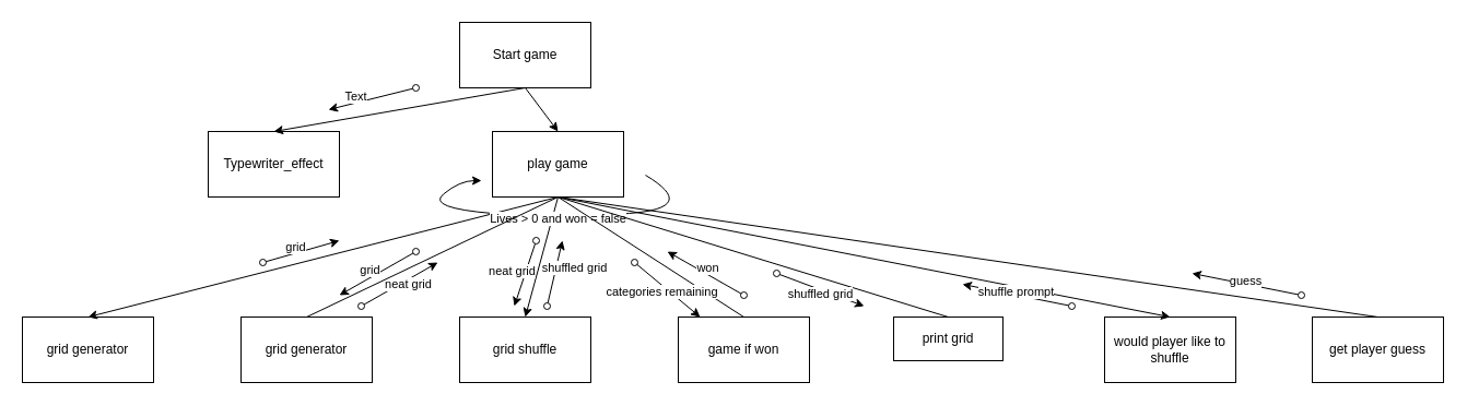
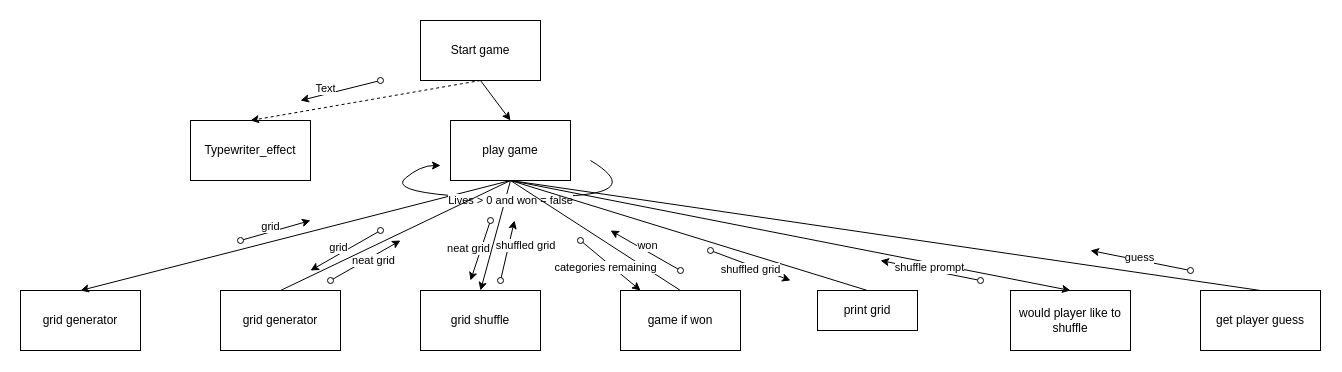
  <mxCell id="0" />
  <mxCell id="1" parent="0" />
  <mxCell id="2" value="play game" style="rounded=0;whiteSpace=wrap;html=1;" parent="1" vertex="1"><mxGeometry x="450" y="120" width="120" height="60" as="geometry" /></mxCell>
  <mxCell id="3" value="Start game" style="rounded=0;whiteSpace=wrap;html=1;" parent="1" vertex="1"><mxGeometry x="420" y="20" width="120" height="60" as="geometry" /></mxCell>
  <mxCell id="4" value="grid shuffle" style="rounded=0;whiteSpace=wrap;html=1;" parent="1" vertex="1"><mxGeometry x="420" y="290" width="120" height="60" as="geometry" /></mxCell>
  <mxCell id="5" value="grid generator" style="rounded=0;whiteSpace=wrap;html=1;" parent="1" vertex="1"><mxGeometry x="20" y="290" width="120" height="60" as="geometry" /></mxCell>
  <mxCell id="6" value="would player like to shuffle" style="rounded=0;whiteSpace=wrap;html=1;" parent="1" vertex="1"><mxGeometry x="1010" y="290" width="120" height="60" as="geometry" /></mxCell>
  <mxCell id="7" value="" style="endArrow=classic;html=1;rounded=0;exitX=0.5;exitY=1;exitDx=0;exitDy=0;entryX=0.5;entryY=0;entryDx=0;entryDy=0;" parent="1" source="3" target="2" edge="1"><mxGeometry width="50" height="50" relative="1" as="geometry"><mxPoint x="590" y="120" as="sourcePoint" /><mxPoint x="640" y="70" as="targetPoint" /></mxGeometry></mxCell>
  <mxCell id="8" value="" style="endArrow=classic;html=1;rounded=0;exitX=0.5;exitY=1;exitDx=0;exitDy=0;entryX=0.5;entryY=0;entryDx=0;entryDy=0;" parent="1" source="2" target="5" edge="1"><mxGeometry width="50" height="50" relative="1" as="geometry"><mxPoint x="680" y="170" as="sourcePoint" /><mxPoint x="730" y="120" as="targetPoint" /></mxGeometry></mxCell>
  <mxCell id="9" value="" style="endArrow=classic;html=1;rounded=0;exitX=0.5;exitY=1;exitDx=0;exitDy=0;entryX=0.5;entryY=0;entryDx=0;entryDy=0;" parent="1" source="2" target="4" edge="1"><mxGeometry width="50" height="50" relative="1" as="geometry"><mxPoint x="600" y="210" as="sourcePoint" /><mxPoint x="650" y="160" as="targetPoint" /></mxGeometry></mxCell>
  <mxCell id="10" value="Typewriter_effect" style="rounded=0;whiteSpace=wrap;html=1;" parent="1" vertex="1"><mxGeometry x="190" y="120" width="120" height="60" as="geometry" /></mxCell>
- <mxCell id="11" value="" style="endArrow=classic;html=1;rounded=0;exitX=0.5;exitY=1;exitDx=0;exitDy=0;entryX=0.5;entryY=0;entryDx=0;entryDy=0;" parent="1" source="3" target="10" edge="1"><mxGeometry width="50" height="50" relative="1" as="geometry"><mxPoint x="620" y="60" as="sourcePoint" /><mxPoint x="670" y="10" as="targetPoint" /></mxGeometry></mxCell>
+ <mxCell id="11" value="" style="endArrow=classic;html=1;rounded=0;exitX=0.5;exitY=1;exitDx=0;exitDy=0;entryX=0.5;entryY=0;entryDx=0;entryDy=0;dashed=1;" parent="1" source="3" target="10" edge="1"><mxGeometry width="50" height="50" relative="1" as="geometry"><mxPoint x="620" y="60" as="sourcePoint" /><mxPoint x="670" y="10" as="targetPoint" /></mxGeometry></mxCell>
  <mxCell id="12" value="" style="endArrow=classic;html=1;rounded=0;exitX=0.5;exitY=1;exitDx=0;exitDy=0;entryX=0.5;entryY=0;entryDx=0;entryDy=0;" parent="1" source="2" target="6" edge="1"><mxGeometry width="50" height="50" relative="1" as="geometry"><mxPoint x="670" y="240" as="sourcePoint" /><mxPoint x="720" y="190" as="targetPoint" /></mxGeometry></mxCell>
  <mxCell id="13" value="" style="endArrow=classic;html=1;rounded=0;startArrow=oval;startFill=0;" parent="1" edge="1"><mxGeometry width="50" height="50" relative="1" as="geometry"><mxPoint x="380" y="80" as="sourcePoint" /><mxPoint x="300" y="100" as="targetPoint" /></mxGeometry></mxCell>
  <mxCell id="14" value="Text" style="edgeLabel;html=1;align=center;verticalAlign=middle;resizable=0;points=[];" parent="13" vertex="1" connectable="0"><mxGeometry x="0.222" y="-2" relative="1" as="geometry"><mxPoint x="-7" y="-3" as="offset" /></mxGeometry></mxCell>
  <mxCell id="15" value="" style="endArrow=classic;html=1;rounded=0;startArrow=oval;startFill=0;" parent="1" edge="1"><mxGeometry width="50" height="50" relative="1" as="geometry"><mxPoint x="240" y="240" as="sourcePoint" /><mxPoint x="310" y="220" as="targetPoint" /></mxGeometry></mxCell>
  <mxCell id="16" value="grid" style="edgeLabel;html=1;align=center;verticalAlign=middle;resizable=0;points=[];" parent="15" vertex="1" connectable="0"><mxGeometry x="0.224" y="2" relative="1" as="geometry"><mxPoint x="-13" as="offset" /></mxGeometry></mxCell>
  <mxCell id="17" value="" style="endArrow=classic;html=1;rounded=0;startArrow=oval;startFill=0;" parent="1" edge="1"><mxGeometry width="50" height="50" relative="1" as="geometry"><mxPoint x="380" y="230" as="sourcePoint" /><mxPoint x="310" y="270" as="targetPoint" /></mxGeometry></mxCell>
  <mxCell id="18" value="grid" style="edgeLabel;html=1;align=center;verticalAlign=middle;resizable=0;points=[];" parent="17" vertex="1" connectable="0"><mxGeometry x="0.224" y="2" relative="1" as="geometry"><mxPoint x="-1" y="-10" as="offset" /></mxGeometry></mxCell>
  <mxCell id="19" value="" style="endArrow=classic;html=1;rounded=0;startArrow=oval;startFill=0;" parent="1" edge="1"><mxGeometry width="50" height="50" relative="1" as="geometry"><mxPoint x="330" y="280" as="sourcePoint" /><mxPoint x="400" y="240" as="targetPoint" /></mxGeometry></mxCell>
  <mxCell id="20" value="neat grid" style="edgeLabel;html=1;align=center;verticalAlign=middle;resizable=0;points=[];" parent="19" vertex="1" connectable="0"><mxGeometry x="0.224" y="2" relative="1" as="geometry"><mxPoint x="1" y="6" as="offset" /></mxGeometry></mxCell>
  <mxCell id="21" value="" style="endArrow=classic;html=1;rounded=0;startArrow=oval;startFill=0;" parent="1" edge="1"><mxGeometry width="50" height="50" relative="1" as="geometry"><mxPoint x="980" y="280" as="sourcePoint" /><mxPoint x="880" y="260" as="targetPoint" /></mxGeometry></mxCell>
  <mxCell id="22" value="shuffle prompt" style="edgeLabel;html=1;align=center;verticalAlign=middle;resizable=0;points=[];" parent="21" vertex="1" connectable="0"><mxGeometry x="0.224" y="2" relative="1" as="geometry"><mxPoint x="10" y="-3" as="offset" /></mxGeometry></mxCell>
  <mxCell id="23" value="Lives &amp;gt; 0 and won = false" style="curved=1;endArrow=classic;html=1;rounded=0;" parent="1" edge="1"><mxGeometry x="0.025" width="50" height="50" relative="1" as="geometry"><mxPoint x="590" y="160" as="sourcePoint" /><mxPoint x="440" y="165" as="targetPoint" /><Array as="points"><mxPoint x="640" y="190" /><mxPoint x="510" y="200" /><mxPoint x="390" y="190" /><mxPoint x="420" y="165" /></Array><mxPoint as="offset" /></mxGeometry></mxCell>
  <mxCell id="24" value="game if won" style="rounded=0;whiteSpace=wrap;html=1;" parent="1" vertex="1"><mxGeometry x="620" y="290" width="120" height="60" as="geometry" /></mxCell>
  <mxCell id="25" value="" style="endArrow=none;html=1;rounded=0;entryX=0.5;entryY=0;entryDx=0;entryDy=0;" parent="1" target="24" edge="1"><mxGeometry width="50" height="50" relative="1" as="geometry"><mxPoint x="510" y="180" as="sourcePoint" /><mxPoint x="660" y="120" as="targetPoint" /></mxGeometry></mxCell>
  <mxCell id="26" value="" style="endArrow=classic;html=1;rounded=0;startArrow=oval;startFill=0;" parent="1" edge="1"><mxGeometry width="50" height="50" relative="1" as="geometry"><mxPoint x="580" y="240" as="sourcePoint" /><mxPoint x="640" y="290" as="targetPoint" /></mxGeometry></mxCell>
  <mxCell id="27" value="categories remaining" style="edgeLabel;html=1;align=center;verticalAlign=middle;resizable=0;points=[];" parent="26" vertex="1" connectable="0"><mxGeometry x="0.224" y="2" relative="1" as="geometry"><mxPoint x="-14" y="-3" as="offset" /></mxGeometry></mxCell>
  <mxCell id="28" value="" style="endArrow=classic;html=1;rounded=0;startArrow=oval;startFill=0;" parent="1" edge="1"><mxGeometry width="50" height="50" relative="1" as="geometry"><mxPoint x="680" y="270" as="sourcePoint" /><mxPoint x="610" y="230" as="targetPoint" /></mxGeometry></mxCell>
  <mxCell id="29" value="won" style="edgeLabel;html=1;align=center;verticalAlign=middle;resizable=0;points=[];" parent="28" vertex="1" connectable="0"><mxGeometry x="0.224" y="2" relative="1" as="geometry"><mxPoint x="10" y="-3" as="offset" /></mxGeometry></mxCell>
  <mxCell id="30" value="grid generator" style="rounded=0;whiteSpace=wrap;html=1;" vertex="1" parent="1"><mxGeometry x="220" y="290" width="120" height="60" as="geometry" /></mxCell>
  <mxCell id="31" value="" style="endArrow=none;html=1;rounded=0;entryX=0.5;entryY=1;entryDx=0;entryDy=0;exitX=0.5;exitY=0;exitDx=0;exitDy=0;" edge="1" parent="1" source="30" target="2"><mxGeometry width="50" height="50" relative="1" as="geometry"><mxPoint x="360" y="280" as="sourcePoint" /><mxPoint x="410" y="230" as="targetPoint" /></mxGeometry></mxCell>
  <mxCell id="32" value="" style="endArrow=classic;html=1;rounded=0;startArrow=oval;startFill=0;" edge="1" parent="1"><mxGeometry width="50" height="50" relative="1" as="geometry"><mxPoint x="490" y="220" as="sourcePoint" /><mxPoint x="470" y="280" as="targetPoint" /></mxGeometry></mxCell>
  <mxCell id="33" value="neat grid" style="edgeLabel;html=1;align=center;verticalAlign=middle;resizable=0;points=[];" vertex="1" connectable="0" parent="32"><mxGeometry x="0.224" y="2" relative="1" as="geometry"><mxPoint x="-12" y="-10" as="offset" /></mxGeometry></mxCell>
  <mxCell id="34" value="" style="endArrow=classic;html=1;rounded=0;startArrow=oval;startFill=0;" edge="1" parent="1"><mxGeometry width="50" height="50" relative="1" as="geometry"><mxPoint x="500" y="280" as="sourcePoint" /><mxPoint x="514" y="220" as="targetPoint" /></mxGeometry></mxCell>
  <mxCell id="35" value="shuffled grid" style="edgeLabel;html=1;align=center;verticalAlign=middle;resizable=0;points=[];" vertex="1" connectable="0" parent="34"><mxGeometry x="0.224" y="2" relative="1" as="geometry"><mxPoint x="18" y="2" as="offset" /></mxGeometry></mxCell>
  <mxCell id="36" value="print grid" style="rounded=0;whiteSpace=wrap;html=1;" vertex="1" parent="1"><mxGeometry x="817" y="290" width="100" height="40" as="geometry" /></mxCell>
  <mxCell id="37" value="" style="endArrow=none;html=1;rounded=0;exitX=0.5;exitY=0;exitDx=0;exitDy=0;entryX=0.5;entryY=1;entryDx=0;entryDy=0;" edge="1" parent="1" source="36" target="2"><mxGeometry width="50" height="50" relative="1" as="geometry"><mxPoint x="830" y="220" as="sourcePoint" /><mxPoint x="880" y="170" as="targetPoint" /></mxGeometry></mxCell>
  <mxCell id="38" value="" style="endArrow=classic;html=1;rounded=0;startArrow=oval;startFill=0;" edge="1" parent="1"><mxGeometry width="50" height="50" relative="1" as="geometry"><mxPoint x="710" y="250" as="sourcePoint" /><mxPoint x="790" y="280" as="targetPoint" /></mxGeometry></mxCell>
  <mxCell id="39" value="shuffled grid" style="edgeLabel;html=1;align=center;verticalAlign=middle;resizable=0;points=[];" vertex="1" connectable="0" parent="38"><mxGeometry x="0.224" y="2" relative="1" as="geometry"><mxPoint x="-10" y="2" as="offset" /></mxGeometry></mxCell>
  <mxCell id="40" value="get player guess" style="rounded=0;whiteSpace=wrap;html=1;" vertex="1" parent="1"><mxGeometry x="1200" y="290" width="120" height="60" as="geometry" /></mxCell>
  <mxCell id="41" value="" style="endArrow=none;html=1;rounded=0;exitX=0.5;exitY=0;exitDx=0;exitDy=0;" edge="1" parent="1" source="40"><mxGeometry width="50" height="50" relative="1" as="geometry"><mxPoint x="1090" y="190" as="sourcePoint" /><mxPoint x="510" y="180" as="targetPoint" /></mxGeometry></mxCell>
  <mxCell id="42" value="" style="endArrow=classic;html=1;rounded=0;startArrow=oval;startFill=0;" edge="1" parent="1"><mxGeometry width="50" height="50" relative="1" as="geometry"><mxPoint x="1190" y="270" as="sourcePoint" /><mxPoint x="1090" y="250" as="targetPoint" /></mxGeometry></mxCell>
  <mxCell id="43" value="guess" style="edgeLabel;html=1;align=center;verticalAlign=middle;resizable=0;points=[];" vertex="1" connectable="0" parent="42"><mxGeometry x="0.224" y="2" relative="1" as="geometry"><mxPoint x="10" y="-3" as="offset" /></mxGeometry></mxCell>
